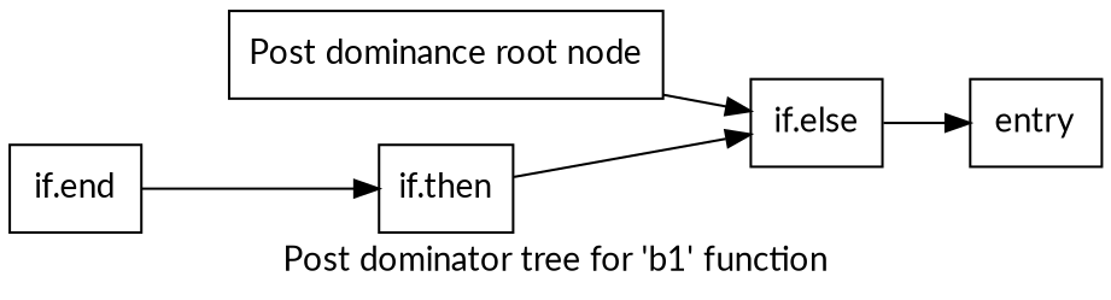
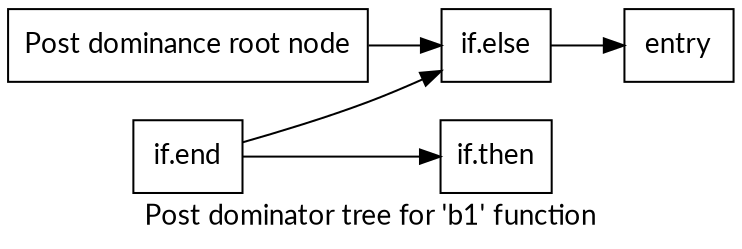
  digraph {
    fontname=Lato
    label="Post dominator tree for 'b1' function"
    rankdir=LR
    node [fontname=Lato shape=record]
    edge [fontname=Lato]
    n1 [label="{Post dominance root node}"]
    n2 [label="{if.else}"]
    n3 [label="{if.end}"]
    n4 [label="{if.then}"]
    n5 [label="{entry}"]
    n1 -> n2
    n2 -> n5
-   n4 -> n2
+   n3 -> n2
    n3 -> n4
  }
